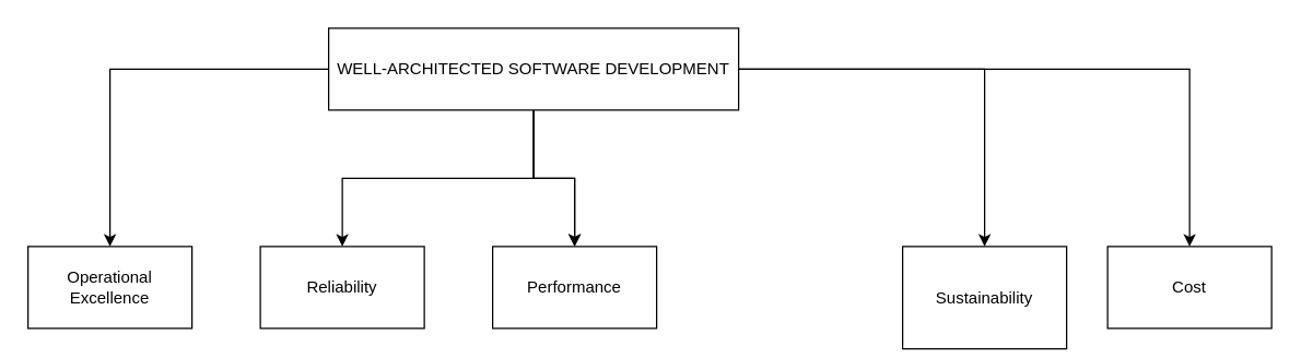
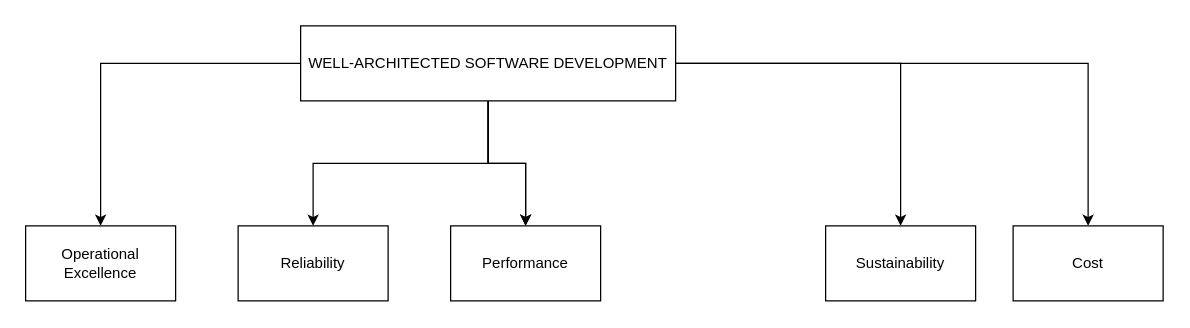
  <mxCell id="0" />
  <mxCell id="1" parent="0" />
  <mxCell id="2" value="" style="edgeStyle=orthogonalEdgeStyle;rounded=0;orthogonalLoop=1;jettySize=auto;html=1;" edge="1" parent="1" source="8" target="9"><mxGeometry relative="1" as="geometry" /></mxCell>
  <mxCell id="3" value="" style="edgeStyle=orthogonalEdgeStyle;rounded=0;orthogonalLoop=1;jettySize=auto;html=1;" edge="1" parent="1" source="8" target="10"><mxGeometry relative="1" as="geometry" /></mxCell>
  <mxCell id="4" value="" style="edgeStyle=orthogonalEdgeStyle;rounded=0;orthogonalLoop=1;jettySize=auto;html=1;" edge="1" parent="1" source="8" target="11"><mxGeometry relative="1" as="geometry" /></mxCell>
  <mxCell id="5" value="" style="edgeStyle=orthogonalEdgeStyle;rounded=0;orthogonalLoop=1;jettySize=auto;html=1;" edge="1" parent="1" source="8" target="11"><mxGeometry relative="1" as="geometry" /></mxCell>
  <mxCell id="6" value="" style="edgeStyle=orthogonalEdgeStyle;rounded=0;orthogonalLoop=1;jettySize=auto;html=1;" edge="1" parent="1" source="8" target="12"><mxGeometry relative="1" as="geometry" /></mxCell>
  <mxCell id="7" value="" style="edgeStyle=orthogonalEdgeStyle;rounded=0;orthogonalLoop=1;jettySize=auto;html=1;" edge="1" parent="1" source="8" target="13"><mxGeometry relative="1" as="geometry" /></mxCell>
  <mxCell id="8" value="WELL-ARCHITECTED SOFTWARE DEVELOPMENT" style="rounded=0;whiteSpace=wrap;html=1;" vertex="1" parent="1"><mxGeometry x="240" y="20" width="300" height="60" as="geometry" /></mxCell>
  <mxCell id="9" value="Operational Excellence" style="whiteSpace=wrap;html=1;rounded=0;" vertex="1" parent="1"><mxGeometry x="20" y="180" width="120" height="60" as="geometry" /></mxCell>
  <mxCell id="10" value="Reliability" style="whiteSpace=wrap;html=1;rounded=0;" vertex="1" parent="1"><mxGeometry x="190" y="180" width="120" height="60" as="geometry" /></mxCell>
  <mxCell id="11" value="Performance" style="whiteSpace=wrap;html=1;rounded=0;" vertex="1" parent="1"><mxGeometry x="360" y="180" width="120" height="60" as="geometry" /></mxCell>
- <mxCell id="12" value="Sustainability" style="whiteSpace=wrap;html=1;rounded=0;" vertex="1" parent="1"><mxGeometry x="660" y="180" width="120" height="75" as="geometry" /></mxCell>
+ <mxCell id="12" value="Sustainability" style="whiteSpace=wrap;html=1;rounded=0;" vertex="1" parent="1"><mxGeometry x="660" y="180" width="120" height="60" as="geometry" /></mxCell>
  <mxCell id="13" value="Cost" style="whiteSpace=wrap;html=1;rounded=0;" vertex="1" parent="1"><mxGeometry x="810" y="180" width="120" height="60" as="geometry" /></mxCell>
